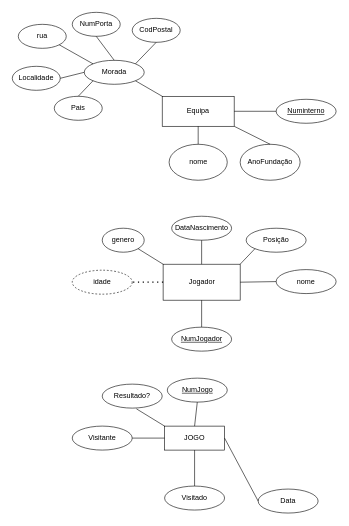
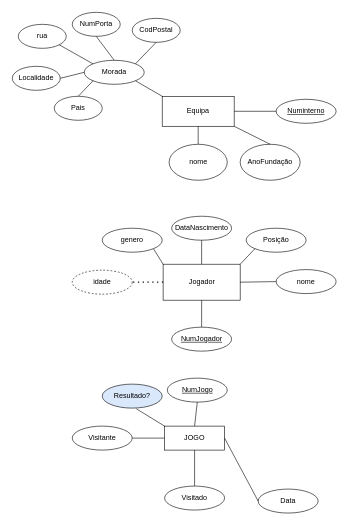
  <mxCell id="0" />
  <mxCell id="1" parent="0" />
  <mxCell id="2" value="Equipa" style="rounded=0;whiteSpace=wrap;html=1;" vertex="1" parent="1"><mxGeometry x="270" y="160" width="120" height="50" as="geometry" /></mxCell>
  <mxCell id="3" value="AnoFundação" style="ellipse;whiteSpace=wrap;html=1;" vertex="1" parent="1"><mxGeometry x="400" y="240" width="100" height="60" as="geometry" /></mxCell>
  <mxCell id="4" value="" style="endArrow=none;html=1;rounded=0;exitX=0.5;exitY=0;exitDx=0;exitDy=0;entryX=1;entryY=1;entryDx=0;entryDy=0;" edge="1" parent="1" source="3" target="2"><mxGeometry width="50" height="50" relative="1" as="geometry"><mxPoint x="360" y="230" as="sourcePoint" /><mxPoint x="410" y="180" as="targetPoint" /></mxGeometry></mxCell>
  <mxCell id="5" value="nome" style="ellipse;whiteSpace=wrap;html=1;" vertex="1" parent="1"><mxGeometry x="281.5" y="240" width="97" height="60" as="geometry" /></mxCell>
  <mxCell id="6" value="" style="endArrow=none;html=1;rounded=0;exitX=0.5;exitY=0;exitDx=0;exitDy=0;entryX=0.5;entryY=1;entryDx=0;entryDy=0;" edge="1" parent="1" source="5" target="2"><mxGeometry width="50" height="50" relative="1" as="geometry"><mxPoint x="360" y="230" as="sourcePoint" /><mxPoint x="410" y="180" as="targetPoint" /></mxGeometry></mxCell>
  <mxCell id="7" value="Numinterno" style="ellipse;whiteSpace=wrap;html=1;align=center;fontStyle=4;" vertex="1" parent="1"><mxGeometry x="460" y="165" width="100" height="40" as="geometry" /></mxCell>
  <mxCell id="8" value="" style="endArrow=none;html=1;rounded=0;entryX=0;entryY=0.5;entryDx=0;entryDy=0;exitX=1;exitY=0.5;exitDx=0;exitDy=0;" edge="1" parent="1" source="2" target="7"><mxGeometry width="50" height="50" relative="1" as="geometry"><mxPoint x="300" y="190" as="sourcePoint" /><mxPoint x="350" y="140" as="targetPoint" /></mxGeometry></mxCell>
  <mxCell id="9" value="Morada" style="ellipse;whiteSpace=wrap;html=1;align=center;" vertex="1" parent="1"><mxGeometry x="140" y="100" width="100" height="40" as="geometry" /></mxCell>
  <mxCell id="10" value="" style="endArrow=none;html=1;rounded=0;entryX=1;entryY=1;entryDx=0;entryDy=0;exitX=0;exitY=0;exitDx=0;exitDy=0;" edge="1" parent="1" source="2" target="9"><mxGeometry width="50" height="50" relative="1" as="geometry"><mxPoint x="320" y="160" as="sourcePoint" /><mxPoint x="350" y="140" as="targetPoint" /></mxGeometry></mxCell>
  <mxCell id="11" value="Jogador" style="whiteSpace=wrap;html=1;align=center;" vertex="1" parent="1"><mxGeometry x="271.5" y="440" width="128.5" height="60" as="geometry" /></mxCell>
  <mxCell id="12" value="nome" style="ellipse;whiteSpace=wrap;html=1;align=center;" vertex="1" parent="1"><mxGeometry x="460" y="449" width="100" height="40" as="geometry" /></mxCell>
  <mxCell id="13" value="NumJogador" style="ellipse;whiteSpace=wrap;html=1;align=center;fontStyle=4;" vertex="1" parent="1"><mxGeometry x="285.75" y="545" width="100" height="40" as="geometry" /></mxCell>
  <mxCell id="14" value="rua" style="ellipse;whiteSpace=wrap;html=1;align=center;" vertex="1" parent="1"><mxGeometry x="30" y="40" width="80" height="40" as="geometry" /></mxCell>
  <mxCell id="15" value="NumPorta" style="ellipse;whiteSpace=wrap;html=1;align=center;" vertex="1" parent="1"><mxGeometry x="120" y="20" width="80" height="40" as="geometry" /></mxCell>
  <mxCell id="16" value="CodPostal" style="ellipse;whiteSpace=wrap;html=1;align=center;" vertex="1" parent="1"><mxGeometry x="220" y="30" width="80" height="40" as="geometry" /></mxCell>
  <mxCell id="17" value="Localidade" style="ellipse;whiteSpace=wrap;html=1;align=center;" vertex="1" parent="1"><mxGeometry x="20" y="110" width="80" height="40" as="geometry" /></mxCell>
  <mxCell id="18" value="Pais" style="ellipse;whiteSpace=wrap;html=1;align=center;" vertex="1" parent="1"><mxGeometry x="90" y="160" width="80" height="40" as="geometry" /></mxCell>
  <mxCell id="19" value="" style="endArrow=none;html=1;rounded=0;exitX=1;exitY=0;exitDx=0;exitDy=0;entryX=0.5;entryY=1;entryDx=0;entryDy=0;" edge="1" parent="1" source="9" target="16"><mxGeometry width="50" height="50" relative="1" as="geometry"><mxPoint x="300" y="110" as="sourcePoint" /><mxPoint x="350" y="60" as="targetPoint" /></mxGeometry></mxCell>
  <mxCell id="20" value="" style="endArrow=none;html=1;rounded=0;exitX=0.5;exitY=0;exitDx=0;exitDy=0;entryX=0.5;entryY=1;entryDx=0;entryDy=0;" edge="1" parent="1" source="9" target="15"><mxGeometry width="50" height="50" relative="1" as="geometry"><mxPoint x="235" y="116" as="sourcePoint" /><mxPoint x="270" y="80" as="targetPoint" /></mxGeometry></mxCell>
  <mxCell id="21" value="" style="endArrow=none;html=1;rounded=0;exitX=0;exitY=0;exitDx=0;exitDy=0;entryX=1;entryY=1;entryDx=0;entryDy=0;" edge="1" parent="1" source="9" target="14"><mxGeometry width="50" height="50" relative="1" as="geometry"><mxPoint x="245" y="126" as="sourcePoint" /><mxPoint x="280" y="90" as="targetPoint" /></mxGeometry></mxCell>
  <mxCell id="22" value="" style="endArrow=none;html=1;rounded=0;exitX=0;exitY=0.5;exitDx=0;exitDy=0;entryX=1;entryY=0.5;entryDx=0;entryDy=0;" edge="1" parent="1" source="9" target="17"><mxGeometry width="50" height="50" relative="1" as="geometry"><mxPoint x="255" y="136" as="sourcePoint" /><mxPoint x="290" y="100" as="targetPoint" /></mxGeometry></mxCell>
  <mxCell id="23" value="" style="endArrow=none;html=1;rounded=0;exitX=0;exitY=1;exitDx=0;exitDy=0;entryX=0.5;entryY=0;entryDx=0;entryDy=0;" edge="1" parent="1" source="9" target="18"><mxGeometry width="50" height="50" relative="1" as="geometry"><mxPoint x="265" y="146" as="sourcePoint" /><mxPoint x="300" y="110" as="targetPoint" /></mxGeometry></mxCell>
  <mxCell id="24" value="DataNascimento" style="ellipse;whiteSpace=wrap;html=1;align=center;" vertex="1" parent="1"><mxGeometry x="285.75" y="360" width="100" height="40" as="geometry" /></mxCell>
  <mxCell id="25" value="idade" style="ellipse;whiteSpace=wrap;html=1;align=center;dashed=1;" vertex="1" parent="1"><mxGeometry x="120" y="450" width="100" height="40" as="geometry" /></mxCell>
- <mxCell id="26" value="genero" style="ellipse;whiteSpace=wrap;html=1;align=center;" vertex="1" parent="1"><mxGeometry x="170" y="380" width="70" height="40" as="geometry" /></mxCell>
+ <mxCell id="26" value="genero" style="ellipse;whiteSpace=wrap;html=1;align=center;" vertex="1" parent="1"><mxGeometry x="170" y="380" width="100" height="40" as="geometry" /></mxCell>
  <mxCell id="27" value="Posição" style="ellipse;whiteSpace=wrap;html=1;align=center;" vertex="1" parent="1"><mxGeometry x="410" y="380" width="100" height="40" as="geometry" /></mxCell>
  <mxCell id="28" value="" style="endArrow=none;dashed=1;html=1;dashPattern=1 3;strokeWidth=2;rounded=0;entryX=1;entryY=0.5;entryDx=0;entryDy=0;exitX=0;exitY=0.5;exitDx=0;exitDy=0;" edge="1" parent="1" source="11" target="25"><mxGeometry width="50" height="50" relative="1" as="geometry"><mxPoint x="300" y="350" as="sourcePoint" /><mxPoint x="350" y="300" as="targetPoint" /></mxGeometry></mxCell>
  <mxCell id="29" value="" style="endArrow=none;html=1;rounded=0;exitX=1;exitY=1;exitDx=0;exitDy=0;entryX=0;entryY=0;entryDx=0;entryDy=0;" edge="1" parent="1" source="26" target="11"><mxGeometry width="50" height="50" relative="1" as="geometry"><mxPoint x="300" y="350" as="sourcePoint" /><mxPoint x="350" y="300" as="targetPoint" /></mxGeometry></mxCell>
  <mxCell id="30" value="" style="endArrow=none;html=1;rounded=0;exitX=0.5;exitY=0;exitDx=0;exitDy=0;entryX=0.5;entryY=1;entryDx=0;entryDy=0;" edge="1" parent="1" source="11" target="24"><mxGeometry width="50" height="50" relative="1" as="geometry"><mxPoint x="300" y="350" as="sourcePoint" /><mxPoint x="350" y="300" as="targetPoint" /></mxGeometry></mxCell>
  <mxCell id="31" value="" style="endArrow=none;html=1;rounded=0;exitX=1;exitY=0;exitDx=0;exitDy=0;entryX=0;entryY=1;entryDx=0;entryDy=0;" edge="1" parent="1" source="11" target="27"><mxGeometry width="50" height="50" relative="1" as="geometry"><mxPoint x="300" y="350" as="sourcePoint" /><mxPoint x="350" y="300" as="targetPoint" /></mxGeometry></mxCell>
  <mxCell id="32" value="" style="endArrow=none;html=1;rounded=0;exitX=0.5;exitY=1;exitDx=0;exitDy=0;entryX=0.5;entryY=0;entryDx=0;entryDy=0;" edge="1" parent="1" source="11" target="13"><mxGeometry width="50" height="50" relative="1" as="geometry"><mxPoint x="300" y="350" as="sourcePoint" /><mxPoint x="350" y="300" as="targetPoint" /></mxGeometry></mxCell>
  <mxCell id="33" value="" style="endArrow=none;html=1;rounded=0;exitX=1;exitY=0.5;exitDx=0;exitDy=0;entryX=0;entryY=0.5;entryDx=0;entryDy=0;" edge="1" parent="1" source="11" target="12"><mxGeometry width="50" height="50" relative="1" as="geometry"><mxPoint x="300" y="350" as="sourcePoint" /><mxPoint x="350" y="300" as="targetPoint" /></mxGeometry></mxCell>
  <mxCell id="34" value="JOGO" style="whiteSpace=wrap;html=1;align=center;" vertex="1" parent="1"><mxGeometry x="274" y="710" width="100" height="40" as="geometry" /></mxCell>
  <mxCell id="35" value="Data" style="ellipse;whiteSpace=wrap;html=1;align=center;" vertex="1" parent="1"><mxGeometry x="430" y="815" width="100" height="40" as="geometry" /></mxCell>
  <mxCell id="36" value="Visitante" style="ellipse;whiteSpace=wrap;html=1;align=center;" vertex="1" parent="1"><mxGeometry x="120" y="710" width="100" height="40" as="geometry" /></mxCell>
  <mxCell id="37" value="Visitado" style="ellipse;whiteSpace=wrap;html=1;align=center;" vertex="1" parent="1"><mxGeometry x="274" y="810" width="100" height="40" as="geometry" /></mxCell>
  <mxCell id="38" value="NumJogo" style="ellipse;whiteSpace=wrap;html=1;align=center;fontStyle=4;" vertex="1" parent="1"><mxGeometry x="278.5" y="630" width="100" height="40" as="geometry" /></mxCell>
- <mxCell id="39" value="Resultado?" style="ellipse;whiteSpace=wrap;html=1;align=center;" vertex="1" parent="1"><mxGeometry x="170" y="640" width="100" height="40" as="geometry" /></mxCell>
+ <mxCell id="39" value="Resultado?" style="ellipse;whiteSpace=wrap;html=1;align=center;fillColor=#dae8fc;" vertex="1" parent="1"><mxGeometry x="170" y="640" width="100" height="40" as="geometry" /></mxCell>
  <mxCell id="40" value="" style="endArrow=none;html=1;rounded=0;exitX=0.5;exitY=0;exitDx=0;exitDy=0;entryX=0.5;entryY=1;entryDx=0;entryDy=0;" edge="1" parent="1" source="34" target="38"><mxGeometry width="50" height="50" relative="1" as="geometry"><mxPoint x="300" y="670" as="sourcePoint" /><mxPoint x="350" y="620" as="targetPoint" /></mxGeometry></mxCell>
  <mxCell id="41" value="" style="endArrow=none;html=1;rounded=0;exitX=1;exitY=0.5;exitDx=0;exitDy=0;entryX=0;entryY=0.5;entryDx=0;entryDy=0;" edge="1" parent="1" source="34" target="35"><mxGeometry width="50" height="50" relative="1" as="geometry"><mxPoint x="334" y="720" as="sourcePoint" /><mxPoint x="339" y="680" as="targetPoint" /></mxGeometry></mxCell>
  <mxCell id="42" value="" style="endArrow=none;html=1;rounded=0;exitX=0;exitY=0;exitDx=0;exitDy=0;entryX=0.57;entryY=1.03;entryDx=0;entryDy=0;entryPerimeter=0;" edge="1" parent="1" source="34" target="39"><mxGeometry width="50" height="50" relative="1" as="geometry"><mxPoint x="344" y="730" as="sourcePoint" /><mxPoint x="349" y="690" as="targetPoint" /></mxGeometry></mxCell>
  <mxCell id="43" value="" style="endArrow=none;html=1;rounded=0;exitX=0;exitY=0.5;exitDx=0;exitDy=0;entryX=1;entryY=0.5;entryDx=0;entryDy=0;" edge="1" parent="1" source="34" target="36"><mxGeometry width="50" height="50" relative="1" as="geometry"><mxPoint x="354" y="740" as="sourcePoint" /><mxPoint x="359" y="700" as="targetPoint" /></mxGeometry></mxCell>
  <mxCell id="44" value="" style="endArrow=none;html=1;rounded=0;exitX=0.5;exitY=0;exitDx=0;exitDy=0;entryX=0.5;entryY=1;entryDx=0;entryDy=0;" edge="1" parent="1" source="37" target="34"><mxGeometry width="50" height="50" relative="1" as="geometry"><mxPoint x="364" y="750" as="sourcePoint" /><mxPoint x="369" y="710" as="targetPoint" /></mxGeometry></mxCell>
